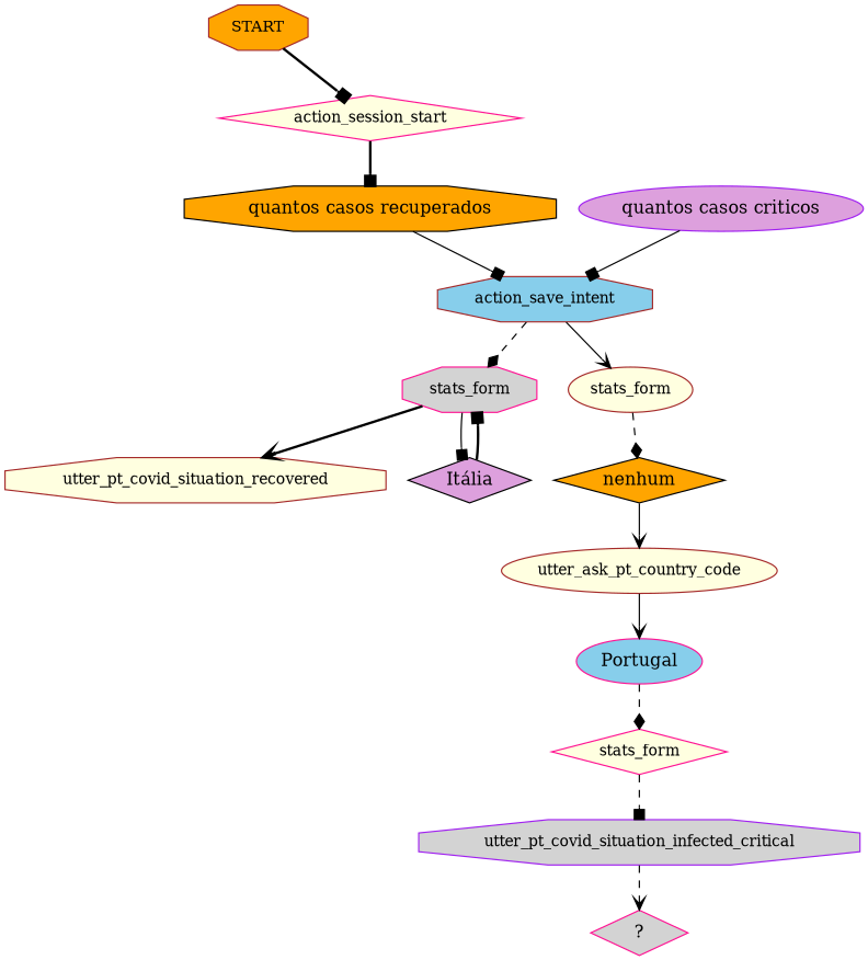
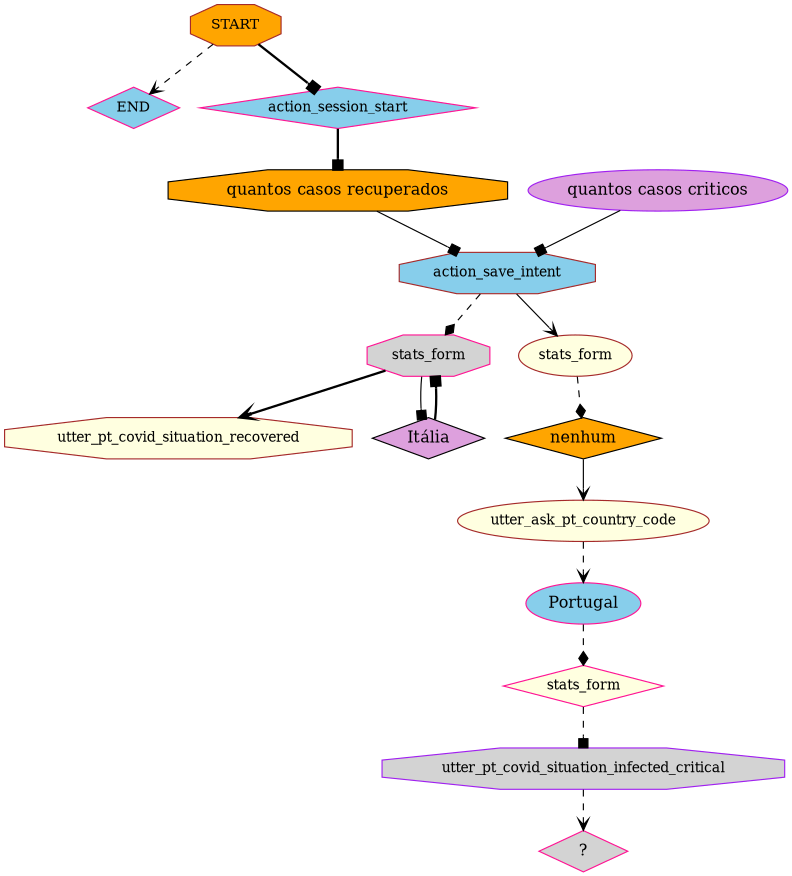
  digraph {
    node [color=deeppink fillcolor=lightyellow fontsize=12 shape=octagon style=filled]
    edge [arrowhead=box style=dashed]
    n1 [color=brown fillcolor=orange label=START]
-   n3 [label=action_session_start shape=diamond]
+   n2 [fillcolor=skyblue label=END shape=diamond]
+   n3 [fillcolor=skyblue label=action_session_start shape=diamond]
    n4 [color=black fillcolor=orange label="quantos casos recuperados" fontsize=""]
    n5 [color=brown fillcolor=skyblue label=action_save_intent]
    n6 [fillcolor=lightgrey label=stats_form]
    n7 [color=brown label=stats_form shape=ellipse]
    n8 [color=brown label=utter_pt_covid_situation_recovered]
    n9 [color=black fillcolor=plum label="Itália" shape=diamond fontsize=""]
    n10 [color=black fillcolor=orange label=nenhum shape=diamond fontsize=""]
    n11 [color=purple fillcolor=plum label="quantos casos criticos" shape=ellipse fontsize=""]
    n12 [color=brown label=utter_ask_pt_country_code shape=ellipse]
    n13 [fillcolor=skyblue label=Portugal shape=ellipse fontsize=""]
    n14 [label=stats_form shape=diamond]
    n15 [color=purple fillcolor=lightgrey label=utter_pt_covid_situation_infected_critical]
    n16 [fillcolor=lightgrey label="  ?  " shape=diamond fontsize=""]
+   n1 -> n2 [arrowhead=vee]
    n1 -> n3 [style=bold]
    n3 -> n4 [style=bold]
    n4 -> n5 [style=solid]
    n5 -> n6 [arrowhead=diamond]
    n5 -> n7 [arrowhead=vee style=solid]
    n6 -> n8 [arrowhead=vee style=bold]
    n6 -> n9 [style=solid]
    n7 -> n10 [arrowhead=diamond]
    n9 -> n6 [style=bold]
    n10 -> n12 [arrowhead=vee style=solid]
    n11 -> n5 [style=solid]
-   n12 -> n13 [arrowhead=vee style=solid]
+   n12 -> n13 [arrowhead=vee]
    n13 -> n14 [arrowhead=diamond]
    n14 -> n15
    n15 -> n16 [arrowhead=vee]
  }
